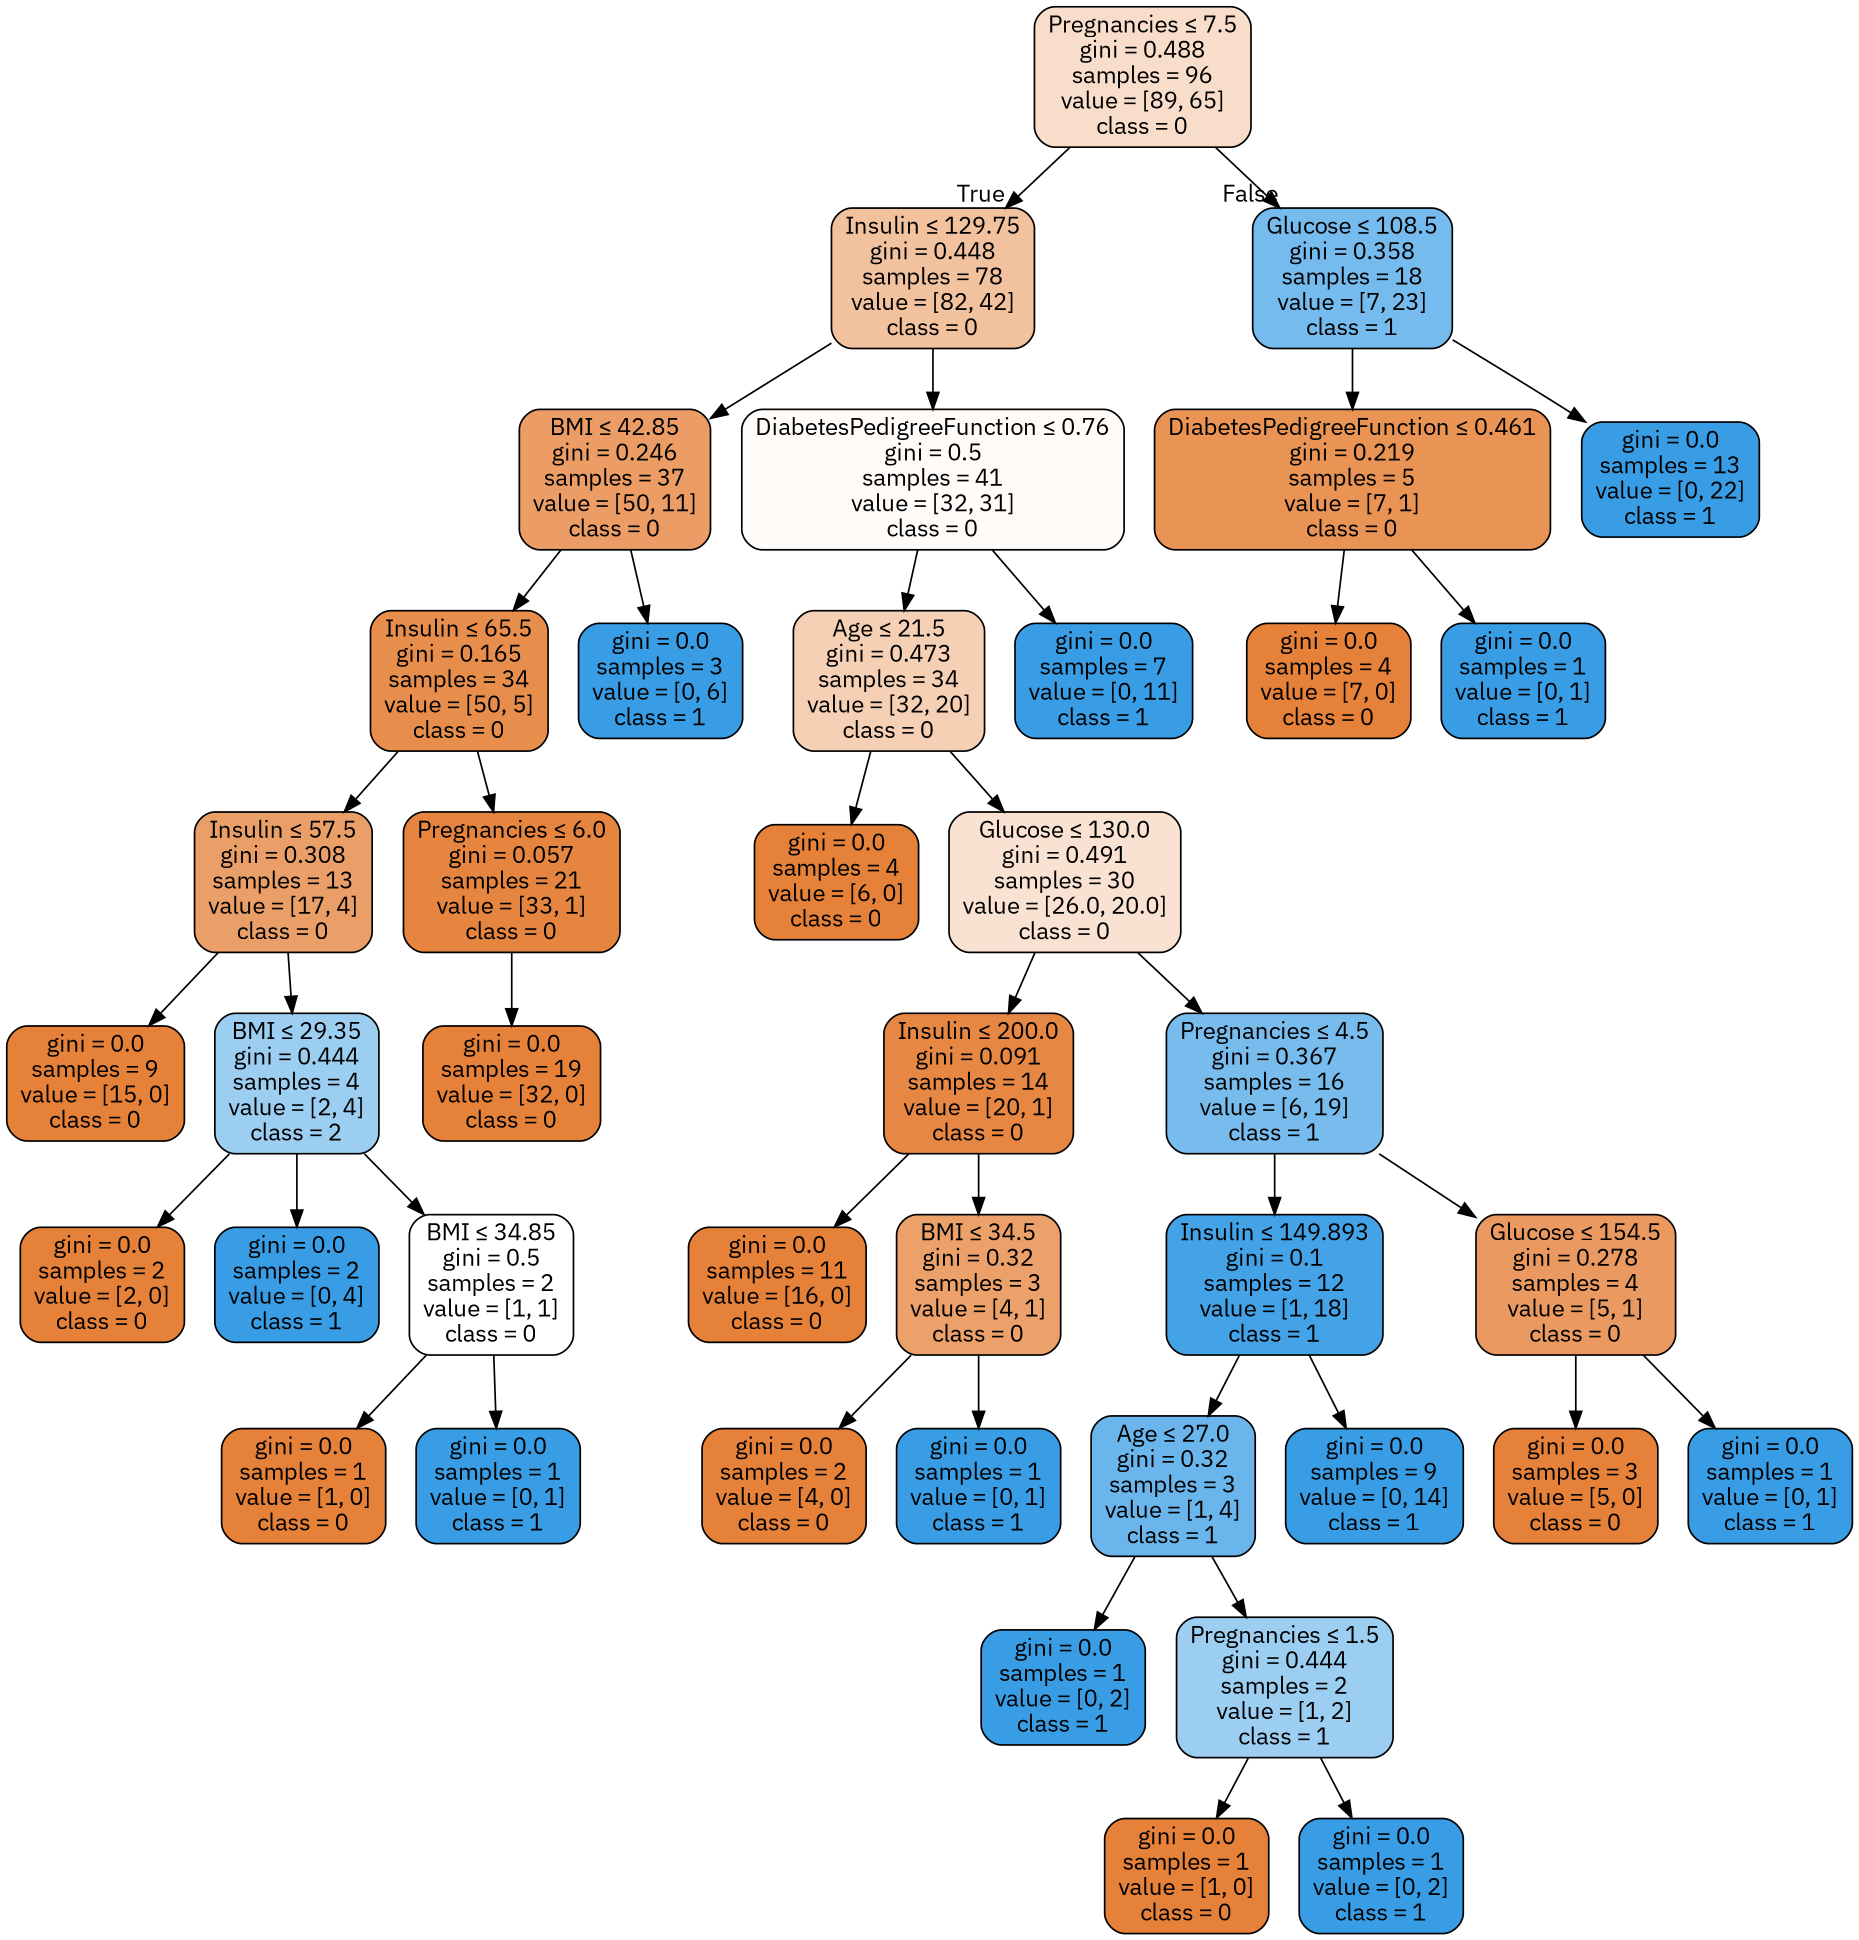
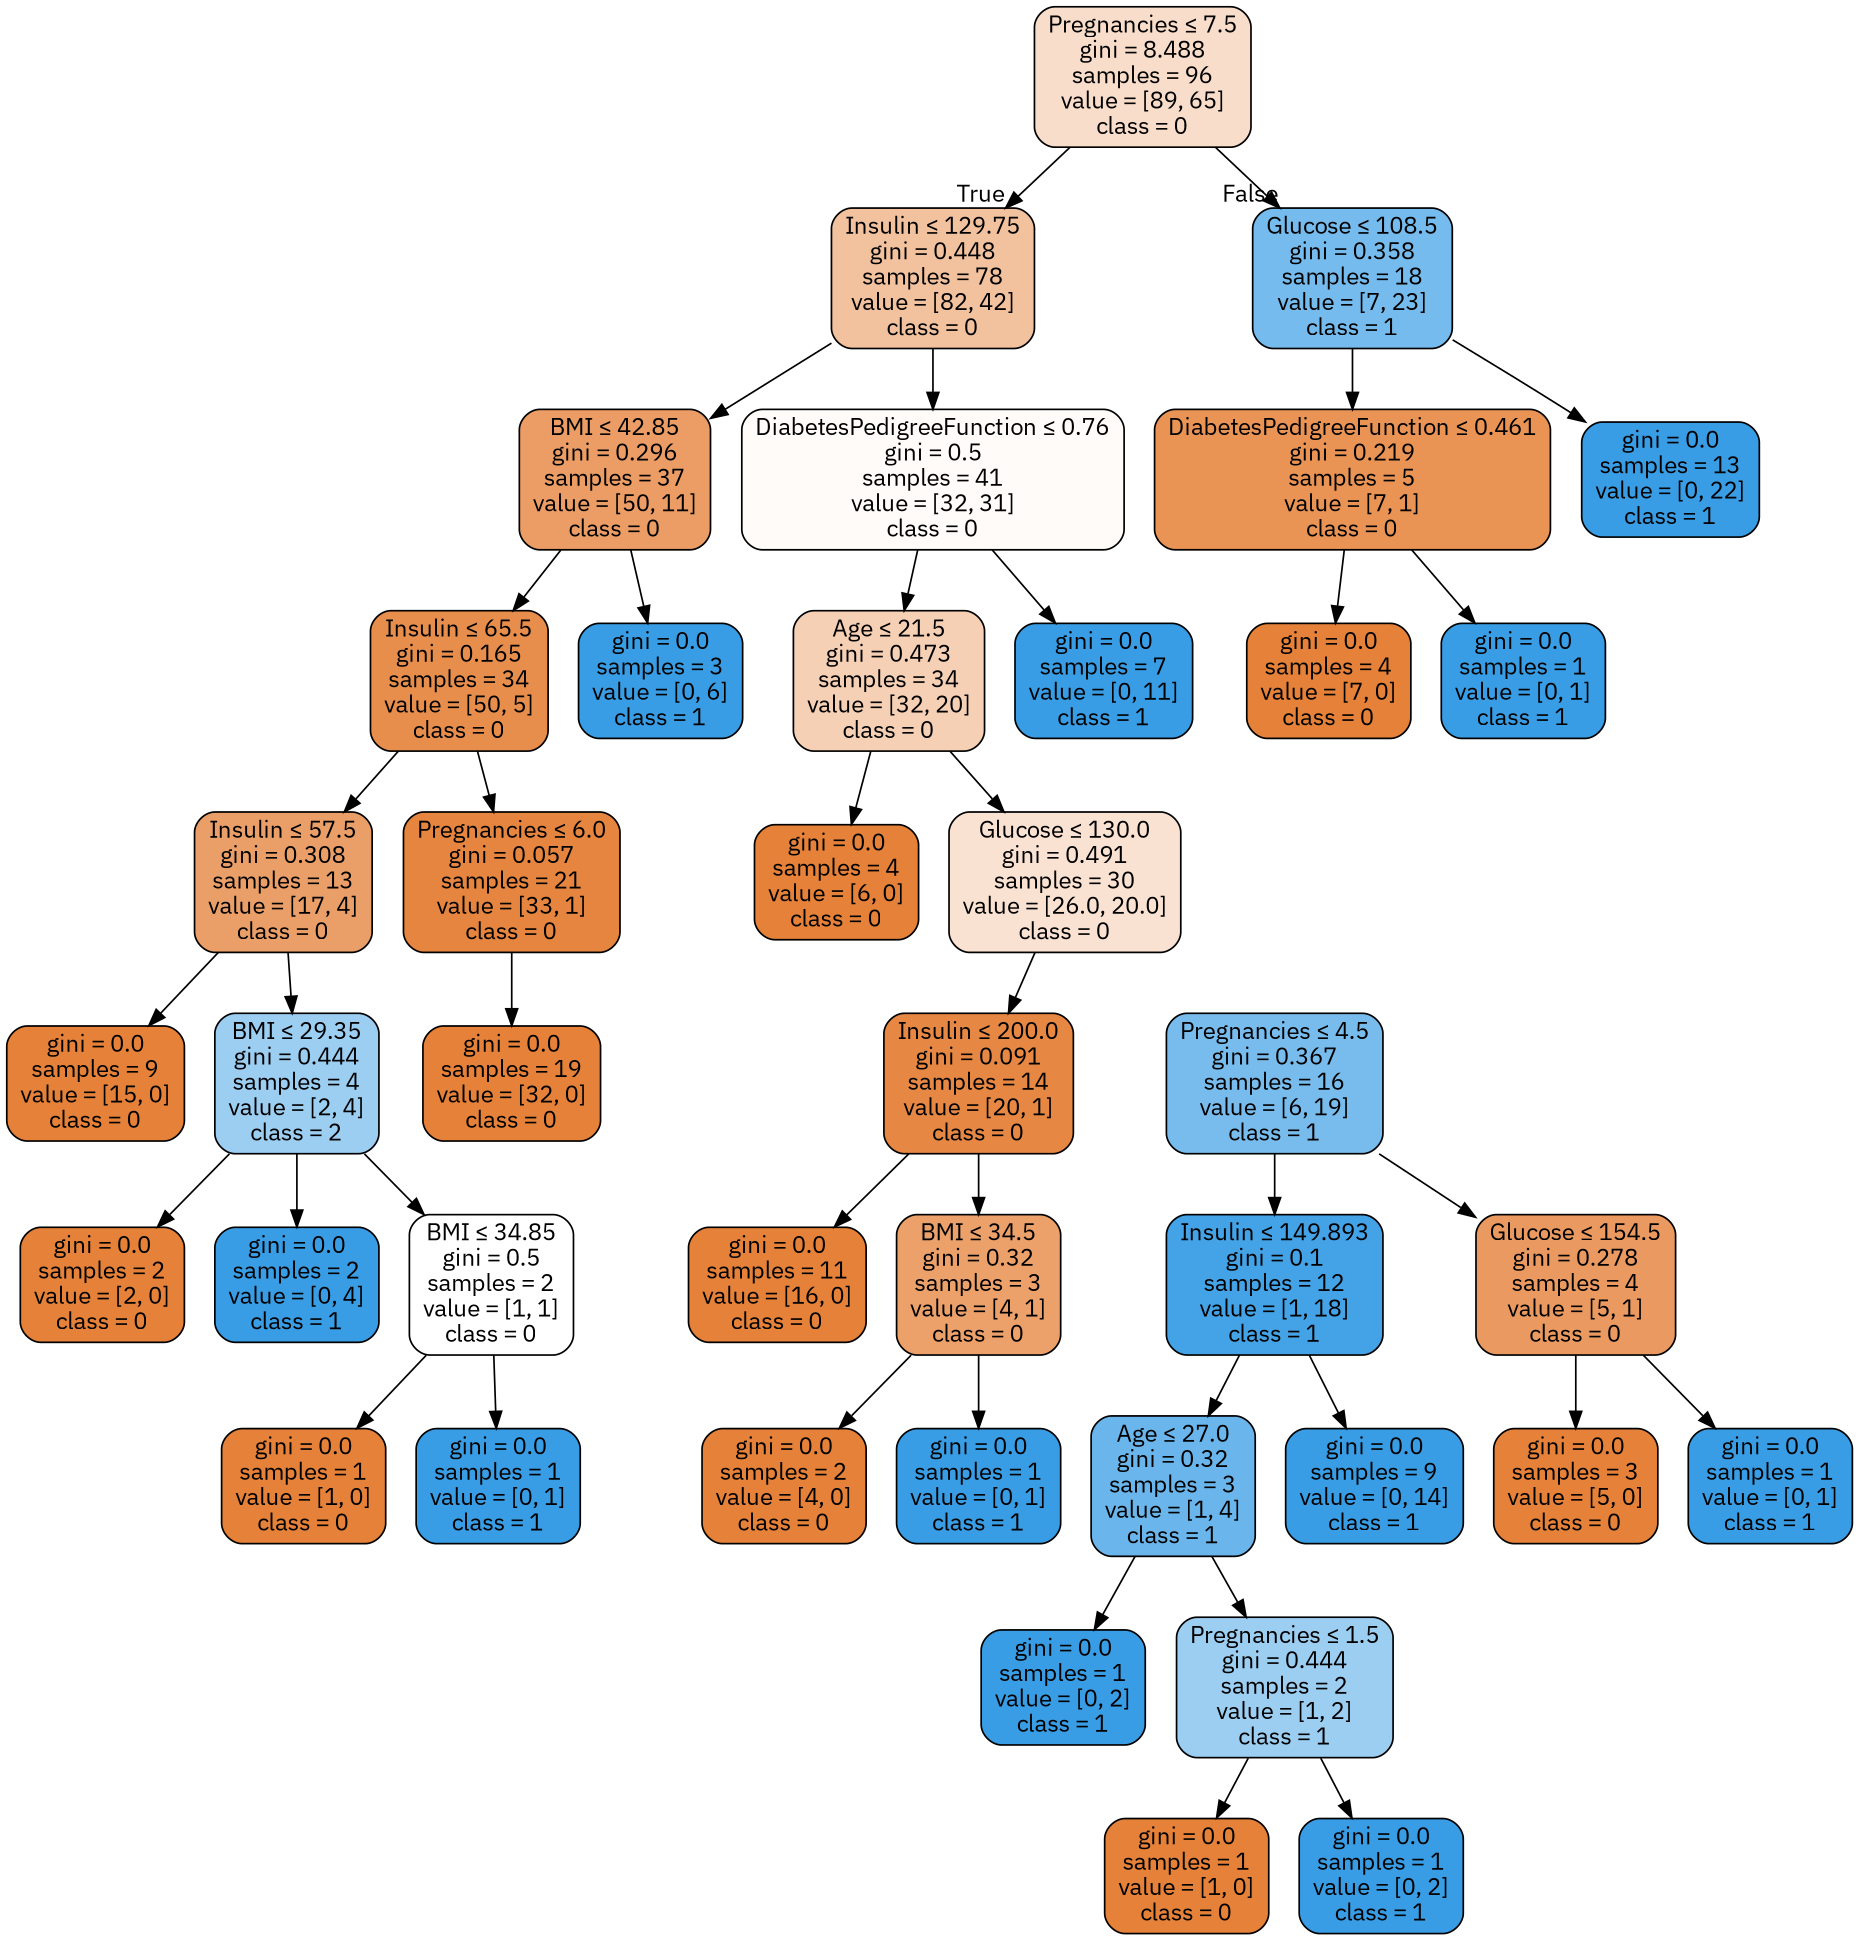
  digraph {
    fontname="IBM Plex Sans"
    node [color=black fillcolor="#399de5" fontname="IBM Plex Sans" shape=box style="filled, rounded"]
    edge [fontname="IBM Plex Sans"]
-   n1 [fillcolor="#f8ddca" label=<Pregnancies &le; 7.5<br/>gini = 0.488<br/>samples = 96<br/>value = [89, 65]<br/>class = 0>]
+   n1 [fillcolor="#f8ddca" label=<Pregnancies &le; 7.5<br/>gini = 8.488<br/>samples = 96<br/>value = [89, 65]<br/>class = 0>]
    n2 [fillcolor="#f2c29e" label=<Insulin &le; 129.75<br/>gini = 0.448<br/>samples = 78<br/>value = [82, 42]<br/>class = 0>]
    n3 [fillcolor="#75bbed" label=<Glucose &le; 108.5<br/>gini = 0.358<br/>samples = 18<br/>value = [7, 23]<br/>class = 1>]
-   n4 [fillcolor="#eb9d65" label=<BMI &le; 42.85<br/>gini = 0.246<br/>samples = 37<br/>value = [50, 11]<br/>class = 0>]
+   n4 [fillcolor="#eb9d65" label=<BMI &le; 42.85<br/>gini = 0.296<br/>samples = 37<br/>value = [50, 11]<br/>class = 0>]
    n5 [fillcolor="#fefbf9" label=<DiabetesPedigreeFunction &le; 0.76<br/>gini = 0.5<br/>samples = 41<br/>value = [32, 31]<br/>class = 0>]
    n6 [fillcolor="#e99355" label=<DiabetesPedigreeFunction &le; 0.461<br/>gini = 0.219<br/>samples = 5<br/>value = [7, 1]<br/>class = 0>]
    n7 [label=<gini = 0.0<br/>samples = 13<br/>value = [0, 22]<br/>class = 1>]
    n8 [fillcolor="#e88e4d" label=<Insulin &le; 65.5<br/>gini = 0.165<br/>samples = 34<br/>value = [50, 5]<br/>class = 0>]
    n9 [label=<gini = 0.0<br/>samples = 3<br/>value = [0, 6]<br/>class = 1>]
    n10 [fillcolor="#f5d0b5" label=<Age &le; 21.5<br/>gini = 0.473<br/>samples = 34<br/>value = [32, 20]<br/>class = 0>]
    n11 [label=<gini = 0.0<br/>samples = 7<br/>value = [0, 11]<br/>class = 1>]
    n12 [fillcolor="#eb9f68" label=<Insulin &le; 57.5<br/>gini = 0.308<br/>samples = 13<br/>value = [17, 4]<br/>class = 0>]
    n13 [fillcolor="#e6853f" label=<Pregnancies &le; 6.0<br/>gini = 0.057<br/>samples = 21<br/>value = [33, 1]<br/>class = 0>]
    n14 [fillcolor="#e58139" label=<gini = 0.0<br/>samples = 9<br/>value = [15, 0]<br/>class = 0>]
    n15 [fillcolor="#9ccef2" label=<BMI &le; 29.35<br/>gini = 0.444<br/>samples = 4<br/>value = [2, 4]<br/>class = 2>]
    n16 [fillcolor="#e58139" label=<gini = 0.0<br/>samples = 19<br/>value = [32, 0]<br/>class = 0>]
    n17 [fillcolor="#e58139" label=<gini = 0.0<br/>samples = 2<br/>value = [2, 0]<br/>class = 0>]
    n18 [label=<gini = 0.0<br/>samples = 2<br/>value = [0, 4]<br/>class = 1>]
    n19 [fillcolor="#ffffff" label=<BMI &le; 34.85<br/>gini = 0.5<br/>samples = 2<br/>value = [1, 1]<br/>class = 0>]
    n20 [fillcolor="#e58139" label=<gini = 0.0<br/>samples = 1<br/>value = [1, 0]<br/>class = 0>]
    n21 [label=<gini = 0.0<br/>samples = 1<br/>value = [0, 1]<br/>class = 1>]
    n22 [fillcolor="#e58139" label=<gini = 0.0<br/>samples = 4<br/>value = [6, 0]<br/>class = 0>]
    n23 [fillcolor="#f9e2d1" label=<Glucose &le; 130.0<br/>gini = 0.491<br/>samples = 30<br/>value = [26.0, 20.0]<br/>class = 0>]
    n24 [fillcolor="#e68743" label=<Insulin &le; 200.0<br/>gini = 0.091<br/>samples = 14<br/>value = [20, 1]<br/>class = 0>]
    n25 [fillcolor="#78bced" label=<Pregnancies &le; 4.5<br/>gini = 0.367<br/>samples = 16<br/>value = [6, 19]<br/>class = 1>]
    n26 [fillcolor="#e58139" label=<gini = 0.0<br/>samples = 11<br/>value = [16, 0]<br/>class = 0>]
    n27 [fillcolor="#eca06a" label=<BMI &le; 34.5<br/>gini = 0.32<br/>samples = 3<br/>value = [4, 1]<br/>class = 0>]
    n28 [fillcolor="#44a2e6" label=<Insulin &le; 149.893<br/>gini = 0.1<br/>samples = 12<br/>value = [1, 18]<br/>class = 1>]
    n29 [fillcolor="#ea9a61" label=<Glucose &le; 154.5<br/>gini = 0.278<br/>samples = 4<br/>value = [5, 1]<br/>class = 0>]
    n30 [fillcolor="#e58139" label=<gini = 0.0<br/>samples = 2<br/>value = [4, 0]<br/>class = 0>]
    n31 [label=<gini = 0.0<br/>samples = 1<br/>value = [0, 1]<br/>class = 1>]
    n32 [fillcolor="#6ab6ec" label=<Age &le; 27.0<br/>gini = 0.32<br/>samples = 3<br/>value = [1, 4]<br/>class = 1>]
    n33 [label=<gini = 0.0<br/>samples = 9<br/>value = [0, 14]<br/>class = 1>]
    n34 [fillcolor="#e58139" label=<gini = 0.0<br/>samples = 3<br/>value = [5, 0]<br/>class = 0>]
    n35 [label=<gini = 0.0<br/>samples = 1<br/>value = [0, 1]<br/>class = 1>]
    n36 [label=<gini = 0.0<br/>samples = 1<br/>value = [0, 2]<br/>class = 1>]
    n37 [fillcolor="#9ccef2" label=<Pregnancies &le; 1.5<br/>gini = 0.444<br/>samples = 2<br/>value = [1, 2]<br/>class = 1>]
    n38 [fillcolor="#e58139" label=<gini = 0.0<br/>samples = 1<br/>value = [1, 0]<br/>class = 0>]
    n39 [label=<gini = 0.0<br/>samples = 1<br/>value = [0, 2]<br/>class = 1>]
    n40 [fillcolor="#e58139" label=<gini = 0.0<br/>samples = 4<br/>value = [7, 0]<br/>class = 0>]
    n41 [label=<gini = 0.0<br/>samples = 1<br/>value = [0, 1]<br/>class = 1>]
    n1 -> n2 [headlabel=True labelangle=45 labeldistance=2.5]
    n1 -> n3 [headlabel=False labelangle=-45 labeldistance=2.5]
    n2 -> n4
    n2 -> n5
    n3 -> n6
    n3 -> n7
    n4 -> n8
    n4 -> n9
    n5 -> n10
    n5 -> n11
    n6 -> n40
    n6 -> n41
    n8 -> n12
    n8 -> n13
    n10 -> n22
    n10 -> n23
    n12 -> n14
    n12 -> n15
    n13 -> n16
    n15 -> n17
    n15 -> n18
    n15 -> n19
    n19 -> n20
    n19 -> n21
    n23 -> n24
-   n23 -> n25
    n24 -> n26
    n24 -> n27
    n25 -> n28
    n25 -> n29
    n27 -> n30
    n27 -> n31
    n28 -> n32
    n28 -> n33
    n29 -> n34
    n29 -> n35
    n32 -> n36
    n32 -> n37
    n37 -> n38
    n37 -> n39
  }
